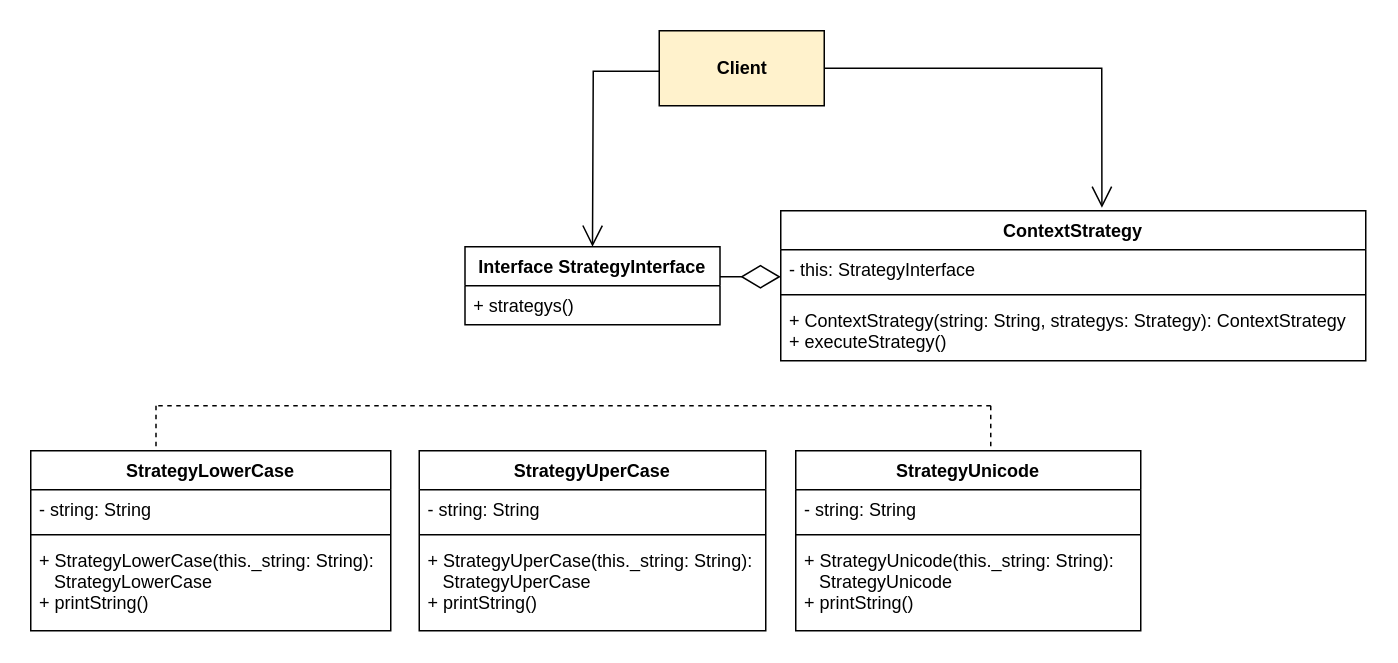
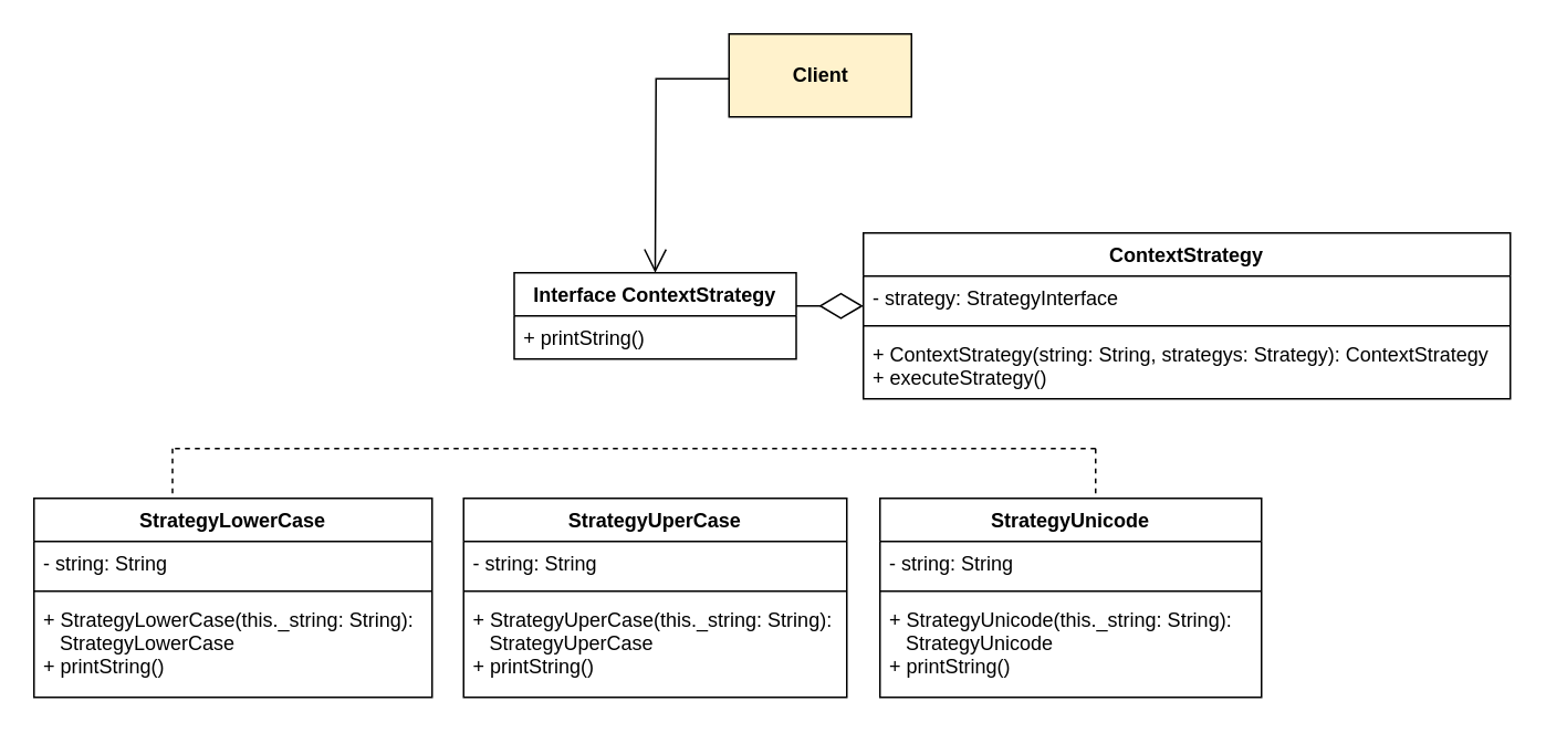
  <mxCell id="0" />
  <mxCell id="1" parent="0" />
- <mxCell id="2" value="Interface StrategyInterface" style="swimlane;fontStyle=1;childLayout=stackLayout;horizontal=1;startSize=26;fillColor=none;horizontalStack=0;resizeParent=1;resizeParentMax=0;resizeLast=0;collapsible=1;marginBottom=0;" vertex="1" parent="1"><mxGeometry x="309.5" y="164" width="170" height="52" as="geometry" /></mxCell>
- <mxCell id="3" value="+ strategys()" style="text;strokeColor=none;fillColor=none;align=left;verticalAlign=top;spacingLeft=4;spacingRight=4;overflow=hidden;rotatable=0;points=[[0,0.5],[1,0.5]];portConstraint=eastwest;" vertex="1" parent="2"><mxGeometry y="26" width="170" height="26" as="geometry" /></mxCell>
+ <mxCell id="2" value="Interface ContextStrategy" style="swimlane;fontStyle=1;childLayout=stackLayout;horizontal=1;startSize=26;fillColor=none;horizontalStack=0;resizeParent=1;resizeParentMax=0;resizeLast=0;collapsible=1;marginBottom=0;" vertex="1" parent="1"><mxGeometry x="309.5" y="164" width="170" height="52" as="geometry" /></mxCell>
+ <mxCell id="3" value="+ printString()" style="text;strokeColor=none;fillColor=none;align=left;verticalAlign=top;spacingLeft=4;spacingRight=4;overflow=hidden;rotatable=0;points=[[0,0.5],[1,0.5]];portConstraint=eastwest;" vertex="1" parent="2"><mxGeometry y="26" width="170" height="26" as="geometry" /></mxCell>
  <mxCell id="4" value="StrategyLowerCase" style="swimlane;fontStyle=1;align=center;verticalAlign=top;childLayout=stackLayout;horizontal=1;startSize=26;horizontalStack=0;resizeParent=1;resizeParentMax=0;resizeLast=0;collapsible=1;marginBottom=0;" vertex="1" parent="1"><mxGeometry x="20" y="300" width="240" height="120" as="geometry" /></mxCell>
  <mxCell id="5" value="- string: String" style="text;strokeColor=none;fillColor=none;align=left;verticalAlign=top;spacingLeft=4;spacingRight=4;overflow=hidden;rotatable=0;points=[[0,0.5],[1,0.5]];portConstraint=eastwest;" vertex="1" parent="4"><mxGeometry y="26" width="240" height="26" as="geometry" /></mxCell>
  <mxCell id="6" value="" style="line;strokeWidth=1;fillColor=none;align=left;verticalAlign=middle;spacingTop=-1;spacingLeft=3;spacingRight=3;rotatable=0;labelPosition=right;points=[];portConstraint=eastwest;" vertex="1" parent="4"><mxGeometry y="52" width="240" height="8" as="geometry" /></mxCell>
  <mxCell id="7" value="+ StrategyLowerCase(this._string: String):&#10;   StrategyLowerCase&#10;+ printString()" style="text;strokeColor=none;fillColor=none;align=left;verticalAlign=top;spacingLeft=4;spacingRight=4;overflow=hidden;rotatable=0;points=[[0,0.5],[1,0.5]];portConstraint=eastwest;" vertex="1" parent="4"><mxGeometry y="60" width="240" height="60" as="geometry" /></mxCell>
  <mxCell id="8" value="StrategyUperCase" style="swimlane;fontStyle=1;align=center;verticalAlign=top;childLayout=stackLayout;horizontal=1;startSize=26;horizontalStack=0;resizeParent=1;resizeParentMax=0;resizeLast=0;collapsible=1;marginBottom=0;" vertex="1" parent="1"><mxGeometry x="279" y="300" width="231" height="120" as="geometry" /></mxCell>
  <mxCell id="9" value="- string: String" style="text;strokeColor=none;fillColor=none;align=left;verticalAlign=top;spacingLeft=4;spacingRight=4;overflow=hidden;rotatable=0;points=[[0,0.5],[1,0.5]];portConstraint=eastwest;" vertex="1" parent="8"><mxGeometry y="26" width="231" height="26" as="geometry" /></mxCell>
  <mxCell id="10" value="" style="line;strokeWidth=1;fillColor=none;align=left;verticalAlign=middle;spacingTop=-1;spacingLeft=3;spacingRight=3;rotatable=0;labelPosition=right;points=[];portConstraint=eastwest;" vertex="1" parent="8"><mxGeometry y="52" width="231" height="8" as="geometry" /></mxCell>
  <mxCell id="11" value="+ StrategyUperCase(this._string: String):&#10;   StrategyUperCase&#10;+ printString()" style="text;strokeColor=none;fillColor=none;align=left;verticalAlign=top;spacingLeft=4;spacingRight=4;overflow=hidden;rotatable=0;points=[[0,0.5],[1,0.5]];portConstraint=eastwest;" vertex="1" parent="8"><mxGeometry y="60" width="231" height="60" as="geometry" /></mxCell>
  <mxCell id="12" value="StrategyUnicode" style="swimlane;fontStyle=1;align=center;verticalAlign=top;childLayout=stackLayout;horizontal=1;startSize=26;horizontalStack=0;resizeParent=1;resizeParentMax=0;resizeLast=0;collapsible=1;marginBottom=0;" vertex="1" parent="1"><mxGeometry x="530" y="300" width="230" height="120" as="geometry" /></mxCell>
  <mxCell id="13" value="- string: String" style="text;strokeColor=none;fillColor=none;align=left;verticalAlign=top;spacingLeft=4;spacingRight=4;overflow=hidden;rotatable=0;points=[[0,0.5],[1,0.5]];portConstraint=eastwest;" vertex="1" parent="12"><mxGeometry y="26" width="230" height="26" as="geometry" /></mxCell>
  <mxCell id="14" value="" style="line;strokeWidth=1;fillColor=none;align=left;verticalAlign=middle;spacingTop=-1;spacingLeft=3;spacingRight=3;rotatable=0;labelPosition=right;points=[];portConstraint=eastwest;" vertex="1" parent="12"><mxGeometry y="52" width="230" height="8" as="geometry" /></mxCell>
  <mxCell id="15" value="+ StrategyUnicode(this._string: String):&#10;   StrategyUnicode&#10;+ printString()" style="text;strokeColor=none;fillColor=none;align=left;verticalAlign=top;spacingLeft=4;spacingRight=4;overflow=hidden;rotatable=0;points=[[0,0.5],[1,0.5]];portConstraint=eastwest;" vertex="1" parent="12"><mxGeometry y="60" width="230" height="60" as="geometry" /></mxCell>
  <mxCell id="16" value="&lt;b&gt;Client&lt;/b&gt;" style="html=1;fillColor=#fff2cc;" vertex="1" parent="1"><mxGeometry x="439" y="20" width="110" height="50" as="geometry" /></mxCell>
  <mxCell id="17" value="ContextStrategy" style="swimlane;fontStyle=1;align=center;verticalAlign=top;childLayout=stackLayout;horizontal=1;startSize=26;horizontalStack=0;resizeParent=1;resizeParentMax=0;resizeLast=0;collapsible=1;marginBottom=0;" vertex="1" parent="1"><mxGeometry x="520" y="140" width="390" height="100" as="geometry" /></mxCell>
- <mxCell id="18" value="- this: StrategyInterface" style="text;strokeColor=none;fillColor=none;align=left;verticalAlign=top;spacingLeft=4;spacingRight=4;overflow=hidden;rotatable=0;points=[[0,0.5],[1,0.5]];portConstraint=eastwest;" vertex="1" parent="17"><mxGeometry y="26" width="390" height="26" as="geometry" /></mxCell>
+ <mxCell id="18" value="- strategy: StrategyInterface" style="text;strokeColor=none;fillColor=none;align=left;verticalAlign=top;spacingLeft=4;spacingRight=4;overflow=hidden;rotatable=0;points=[[0,0.5],[1,0.5]];portConstraint=eastwest;" vertex="1" parent="17"><mxGeometry y="26" width="390" height="26" as="geometry" /></mxCell>
  <mxCell id="19" value="" style="line;strokeWidth=1;fillColor=none;align=left;verticalAlign=middle;spacingTop=-1;spacingLeft=3;spacingRight=3;rotatable=0;labelPosition=right;points=[];portConstraint=eastwest;" vertex="1" parent="17"><mxGeometry y="52" width="390" height="8" as="geometry" /></mxCell>
  <mxCell id="20" value="+ ContextStrategy(string: String, strategys: Strategy): ContextStrategy&#10;+ executeStrategy()" style="text;strokeColor=none;fillColor=none;align=left;verticalAlign=top;spacingLeft=4;spacingRight=4;overflow=hidden;rotatable=0;points=[[0,0.5],[1,0.5]];portConstraint=eastwest;" vertex="1" parent="17"><mxGeometry y="60" width="390" height="40" as="geometry" /></mxCell>
  <mxCell id="21" value="" style="endArrow=diamondThin;endFill=0;endSize=24;html=1;exitX=1;exitY=0.385;exitDx=0;exitDy=0;exitPerimeter=0;" edge="1" parent="1" source="2"><mxGeometry width="160" relative="1" as="geometry"><mxPoint x="450" y="184" as="sourcePoint" /><mxPoint x="520" y="184" as="targetPoint" /></mxGeometry></mxCell>
- <mxCell id="22" value="" style="endArrow=open;endFill=1;endSize=12;html=1;exitX=1;exitY=0.5;exitDx=0;exitDy=0;entryX=0.549;entryY=-0.02;entryDx=0;entryDy=0;entryPerimeter=0;rounded=0;" edge="1" parent="1" source="16" target="17"><mxGeometry width="160" relative="1" as="geometry"><mxPoint x="420" y="260" as="sourcePoint" /><mxPoint x="580" y="260" as="targetPoint" /><Array as="points"><mxPoint x="680" y="45" /><mxPoint x="734" y="45" /></Array></mxGeometry></mxCell>
  <mxCell id="23" value="" style="endArrow=open;endFill=1;endSize=12;html=1;entryX=0.5;entryY=0;entryDx=0;entryDy=0;rounded=0;" edge="1" parent="1" target="2"><mxGeometry width="160" relative="1" as="geometry"><mxPoint x="439" y="47" as="sourcePoint" /><mxPoint x="255.11" y="140" as="targetPoint" /><Array as="points"><mxPoint x="395" y="47" /></Array></mxGeometry></mxCell>
  <mxCell id="24" value="" style="endArrow=none;html=1;edgeStyle=orthogonalEdgeStyle;dashed=1;" edge="1" parent="1"><mxGeometry relative="1" as="geometry"><mxPoint x="105" y="270" as="sourcePoint" /><mxPoint x="660" y="270" as="targetPoint" /></mxGeometry></mxCell>
  <mxCell id="25" value="" style="endArrow=none;html=1;dashed=1;" edge="1" parent="1"><mxGeometry relative="1" as="geometry"><mxPoint x="660" y="270" as="sourcePoint" /><mxPoint x="660" y="300" as="targetPoint" /></mxGeometry></mxCell>
  <mxCell id="26" value="" style="endArrow=none;html=1;dashed=1;" edge="1" parent="1"><mxGeometry relative="1" as="geometry"><mxPoint x="103.5" y="270" as="sourcePoint" /><mxPoint x="103.5" y="300" as="targetPoint" /></mxGeometry></mxCell>
